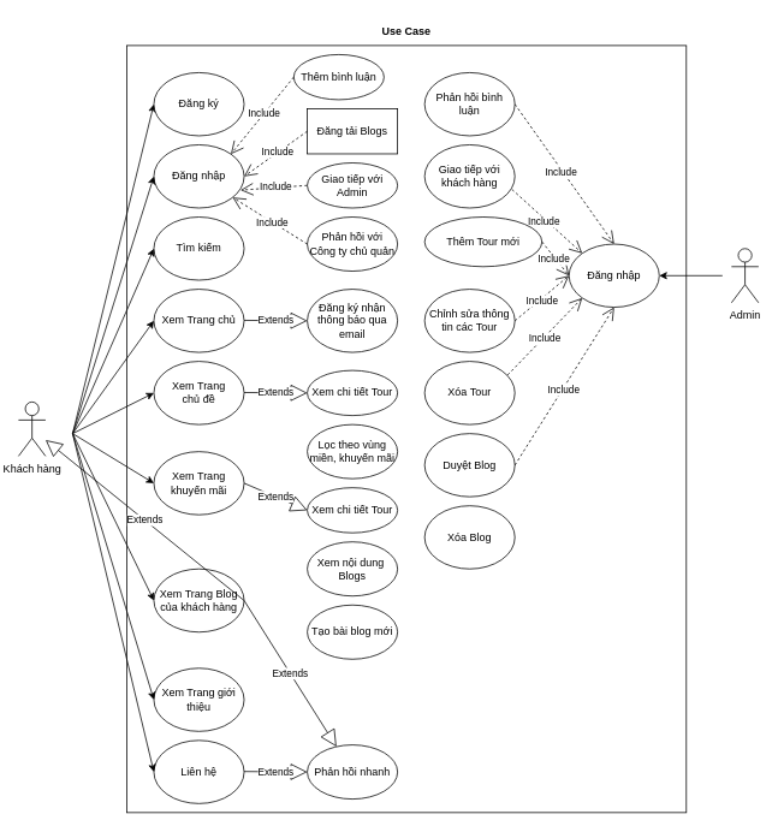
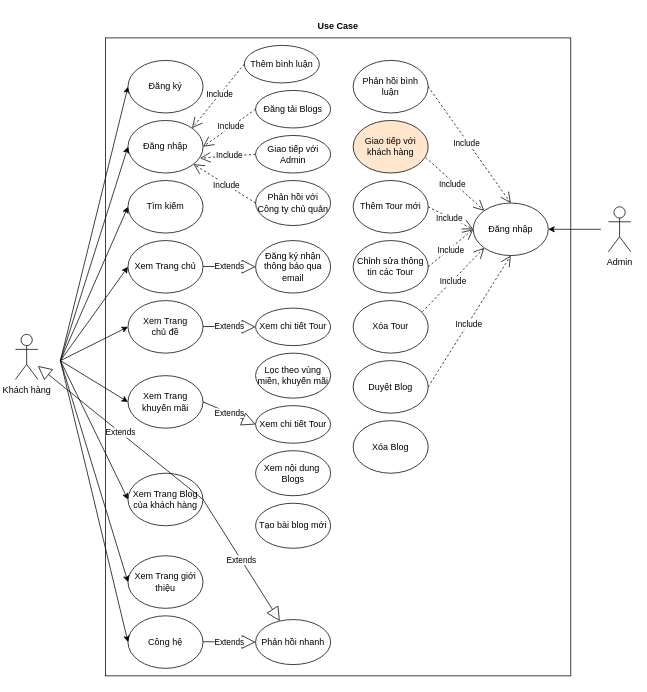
  <mxCell id="0" />
  <mxCell id="1" parent="0" />
  <mxCell id="2" value="" style="rounded=0;whiteSpace=wrap;html=1;" parent="1" vertex="1"><mxGeometry x="140" y="50" width="620" height="850" as="geometry" /></mxCell>
  <mxCell id="3" value="Khách hàng" style="shape=umlActor;verticalLabelPosition=bottom;verticalAlign=top;html=1;outlineConnect=0;" parent="1" vertex="1"><mxGeometry x="20" y="445" width="30" height="60" as="geometry" /></mxCell>
  <mxCell id="4" value="" style="endArrow=classic;html=1;entryX=0;entryY=0.5;entryDx=0;entryDy=0;" parent="1" target="5" edge="1"><mxGeometry width="50" height="50" relative="1" as="geometry"><mxPoint x="80" y="480" as="sourcePoint" /><mxPoint x="230" y="150" as="targetPoint" /></mxGeometry></mxCell>
  <mxCell id="5" value="Đăng ký" style="ellipse;whiteSpace=wrap;html=1;" parent="1" vertex="1"><mxGeometry x="170" y="80" width="100" height="70" as="geometry" /></mxCell>
  <mxCell id="6" value="Đăng nhập" style="ellipse;whiteSpace=wrap;html=1;" parent="1" vertex="1"><mxGeometry x="170" y="160" width="100" height="70" as="geometry" /></mxCell>
  <mxCell id="7" value="" style="endArrow=classic;html=1;entryX=0;entryY=0.5;entryDx=0;entryDy=0;" parent="1" target="6" edge="1"><mxGeometry width="50" height="50" relative="1" as="geometry"><mxPoint x="80" y="480" as="sourcePoint" /><mxPoint x="150" y="210" as="targetPoint" /></mxGeometry></mxCell>
  <mxCell id="8" value="Xem Trang &lt;br&gt;chủ đề" style="ellipse;whiteSpace=wrap;html=1;" parent="1" vertex="1"><mxGeometry x="170" y="400" width="100" height="70" as="geometry" /></mxCell>
  <mxCell id="9" value="Xem Trang chủ" style="ellipse;whiteSpace=wrap;html=1;" parent="1" vertex="1"><mxGeometry x="170" y="320" width="100" height="70" as="geometry" /></mxCell>
  <mxCell id="10" value="Xem Trang khuyến mãi" style="ellipse;whiteSpace=wrap;html=1;" parent="1" vertex="1"><mxGeometry x="170" y="500" width="100" height="70" as="geometry" /></mxCell>
  <mxCell id="11" value="Xem Trang Blog của khách hàng" style="ellipse;whiteSpace=wrap;html=1;" parent="1" vertex="1"><mxGeometry x="170" y="630" width="100" height="70" as="geometry" /></mxCell>
  <mxCell id="12" value="Xem Trang giới thiệu" style="ellipse;whiteSpace=wrap;html=1;" parent="1" vertex="1"><mxGeometry x="170" y="740" width="100" height="70" as="geometry" /></mxCell>
- <mxCell id="13" value="Liên hệ" style="ellipse;whiteSpace=wrap;html=1;" parent="1" vertex="1"><mxGeometry x="170" y="820" width="100" height="70" as="geometry" /></mxCell>
+ <mxCell id="13" value="Công hệ" style="ellipse;whiteSpace=wrap;html=1;" parent="1" vertex="1"><mxGeometry x="170" y="820" width="100" height="70" as="geometry" /></mxCell>
  <mxCell id="14" value="Tìm kiếm" style="ellipse;whiteSpace=wrap;html=1;" parent="1" vertex="1"><mxGeometry x="170" y="240" width="100" height="70" as="geometry" /></mxCell>
  <mxCell id="15" value="" style="endArrow=classic;html=1;entryX=0;entryY=0.5;entryDx=0;entryDy=0;" parent="1" target="14" edge="1"><mxGeometry width="50" height="50" relative="1" as="geometry"><mxPoint x="80" y="480" as="sourcePoint" /><mxPoint x="110" y="390" as="targetPoint" /></mxGeometry></mxCell>
  <mxCell id="16" value="" style="endArrow=classic;html=1;entryX=0;entryY=0.5;entryDx=0;entryDy=0;" parent="1" target="9" edge="1"><mxGeometry width="50" height="50" relative="1" as="geometry"><mxPoint x="80" y="480" as="sourcePoint" /><mxPoint x="50" y="455" as="targetPoint" /></mxGeometry></mxCell>
  <mxCell id="17" value="" style="endArrow=classic;html=1;entryX=0;entryY=0.5;entryDx=0;entryDy=0;" parent="1" target="8" edge="1"><mxGeometry width="50" height="50" relative="1" as="geometry"><mxPoint x="80" y="480" as="sourcePoint" /><mxPoint x="30" y="470" as="targetPoint" /></mxGeometry></mxCell>
  <mxCell id="18" value="" style="endArrow=classic;html=1;entryX=0;entryY=0.5;entryDx=0;entryDy=0;" parent="1" target="10" edge="1"><mxGeometry width="50" height="50" relative="1" as="geometry"><mxPoint x="80" y="480" as="sourcePoint" /><mxPoint x="50" y="560" as="targetPoint" /></mxGeometry></mxCell>
  <mxCell id="19" value="" style="endArrow=classic;html=1;entryX=0;entryY=0.5;entryDx=0;entryDy=0;" parent="1" target="11" edge="1"><mxGeometry width="50" height="50" relative="1" as="geometry"><mxPoint x="80" y="480" as="sourcePoint" /><mxPoint x="20" y="585" as="targetPoint" /></mxGeometry></mxCell>
  <mxCell id="20" value="" style="endArrow=classic;html=1;entryX=0;entryY=0.5;entryDx=0;entryDy=0;" parent="1" target="12" edge="1"><mxGeometry width="50" height="50" relative="1" as="geometry"><mxPoint x="80" y="480" as="sourcePoint" /><mxPoint x="20" y="620" as="targetPoint" /></mxGeometry></mxCell>
  <mxCell id="21" value="" style="endArrow=classic;html=1;entryX=0;entryY=0.5;entryDx=0;entryDy=0;" parent="1" target="13" edge="1"><mxGeometry width="50" height="50" relative="1" as="geometry"><mxPoint x="80" y="480" as="sourcePoint" /><mxPoint x="20" y="750" as="targetPoint" /></mxGeometry></mxCell>
  <mxCell id="22" value="Thêm bình luận" style="ellipse;whiteSpace=wrap;html=1;" parent="1" vertex="1"><mxGeometry x="325" y="60" width="100" height="50" as="geometry" /></mxCell>
  <mxCell id="23" value="Include" style="endArrow=open;endSize=12;dashed=1;html=1;entryX=1;entryY=0;entryDx=0;entryDy=0;exitX=0;exitY=0.5;exitDx=0;exitDy=0;" parent="1" source="22" target="6" edge="1"><mxGeometry x="-0.062" width="160" relative="1" as="geometry"><mxPoint x="305" y="274.5" as="sourcePoint" /><mxPoint x="465" y="274.5" as="targetPoint" /><mxPoint as="offset" /></mxGeometry></mxCell>
- <mxCell id="24" value="Đăng tải Blogs" style="whiteSpace=wrap;html=1;rounded=0;" parent="1" vertex="1"><mxGeometry x="340" y="120" width="100" height="50" as="geometry" /></mxCell>
+ <mxCell id="24" value="Đăng tải Blogs" style="ellipse;whiteSpace=wrap;html=1;" parent="1" vertex="1"><mxGeometry x="340" y="120" width="100" height="50" as="geometry" /></mxCell>
  <mxCell id="25" value="Include" style="endArrow=open;endSize=12;dashed=1;html=1;entryX=1;entryY=0.5;entryDx=0;entryDy=0;exitX=0;exitY=0.5;exitDx=0;exitDy=0;" parent="1" source="24" target="6" edge="1"><mxGeometry x="-0.062" width="160" relative="1" as="geometry"><mxPoint x="390" y="270" as="sourcePoint" /><mxPoint x="310" y="320" as="targetPoint" /><mxPoint as="offset" /></mxGeometry></mxCell>
  <mxCell id="26" value="Include" style="endArrow=open;endSize=12;dashed=1;html=1;exitX=0;exitY=0.5;exitDx=0;exitDy=0;entryX=0.96;entryY=0.717;entryDx=0;entryDy=0;entryPerimeter=0;" parent="1" source="27" target="6" edge="1"><mxGeometry x="-0.062" width="160" relative="1" as="geometry"><mxPoint x="340" y="260" as="sourcePoint" /><mxPoint x="267" y="210" as="targetPoint" /><mxPoint as="offset" /></mxGeometry></mxCell>
  <mxCell id="27" value="Giao tiếp với Admin" style="ellipse;whiteSpace=wrap;html=1;" parent="1" vertex="1"><mxGeometry x="340" y="180" width="100" height="50" as="geometry" /></mxCell>
  <mxCell id="28" value="Phản hồi với Công ty chủ quản" style="ellipse;whiteSpace=wrap;html=1;" parent="1" vertex="1"><mxGeometry x="340" y="240" width="100" height="60" as="geometry" /></mxCell>
  <mxCell id="29" value="Include" style="endArrow=open;endSize=12;dashed=1;html=1;exitX=0;exitY=0.5;exitDx=0;exitDy=0;" parent="1" source="28" target="6" edge="1"><mxGeometry x="-0.062" width="160" relative="1" as="geometry"><mxPoint x="354" y="297.4" as="sourcePoint" /><mxPoint x="270" y="252.59" as="targetPoint" /><mxPoint as="offset" /></mxGeometry></mxCell>
  <mxCell id="30" value="Admin" style="shape=umlActor;verticalLabelPosition=bottom;verticalAlign=top;html=1;outlineConnect=0;" parent="1" vertex="1"><mxGeometry x="810" y="275" width="30" height="60" as="geometry" /></mxCell>
  <mxCell id="31" value="Đăng nhập" style="ellipse;whiteSpace=wrap;html=1;" parent="1" vertex="1"><mxGeometry x="630" y="270" width="100" height="70" as="geometry" /></mxCell>
  <mxCell id="32" value="" style="endArrow=classic;html=1;" parent="1" target="31" edge="1"><mxGeometry width="50" height="50" relative="1" as="geometry"><mxPoint x="800" y="305" as="sourcePoint" /><mxPoint x="460" y="395" as="targetPoint" /></mxGeometry></mxCell>
  <mxCell id="33" value="Phản hồi bình luận" style="ellipse;whiteSpace=wrap;html=1;" parent="1" vertex="1"><mxGeometry x="470" y="80" width="100" height="70" as="geometry" /></mxCell>
  <mxCell id="34" value="Include" style="endArrow=open;endSize=12;dashed=1;html=1;entryX=0.5;entryY=0;entryDx=0;entryDy=0;exitX=1;exitY=0.5;exitDx=0;exitDy=0;" parent="1" source="33" target="31" edge="1"><mxGeometry x="-0.042" y="-2" width="160" relative="1" as="geometry"><mxPoint x="650" y="430" as="sourcePoint" /><mxPoint x="810" y="430" as="targetPoint" /><mxPoint as="offset" /></mxGeometry></mxCell>
- <mxCell id="35" value="Giao tiếp với khách hàng" style="ellipse;whiteSpace=wrap;html=1;" parent="1" vertex="1"><mxGeometry x="470" y="160" width="100" height="70" as="geometry" /></mxCell>
+ <mxCell id="35" value="Giao tiếp với khách hàng" style="ellipse;whiteSpace=wrap;html=1;fillColor=#ffe6cc;" parent="1" vertex="1"><mxGeometry x="470" y="160" width="100" height="70" as="geometry" /></mxCell>
  <mxCell id="36" value="Include" style="endArrow=open;endSize=12;dashed=1;html=1;exitX=0.968;exitY=0.706;exitDx=0;exitDy=0;entryX=0;entryY=0;entryDx=0;entryDy=0;exitPerimeter=0;" parent="1" source="35" target="31" edge="1"><mxGeometry x="-0.042" y="-2" width="160" relative="1" as="geometry"><mxPoint x="690" y="460" as="sourcePoint" /><mxPoint x="630" y="395" as="targetPoint" /><mxPoint as="offset" /></mxGeometry></mxCell>
- <mxCell id="37" value="Thêm Tour mới" style="ellipse;whiteSpace=wrap;html=1;" parent="1" vertex="1"><mxGeometry x="470" y="240" width="130" height="55" as="geometry" /></mxCell>
+ <mxCell id="37" value="Thêm Tour mới" style="ellipse;whiteSpace=wrap;html=1;" parent="1" vertex="1"><mxGeometry x="470" y="240" width="100" height="70" as="geometry" /></mxCell>
  <mxCell id="38" value="Include" style="endArrow=open;endSize=12;dashed=1;html=1;entryX=0;entryY=0.5;entryDx=0;entryDy=0;exitX=1;exitY=0.5;exitDx=0;exitDy=0;" parent="1" source="37" target="31" edge="1"><mxGeometry x="-0.042" y="-2" width="160" relative="1" as="geometry"><mxPoint x="570" y="280" as="sourcePoint" /><mxPoint x="624" y="487.99" as="targetPoint" /><mxPoint as="offset" /></mxGeometry></mxCell>
  <mxCell id="39" value="Chỉnh sửa thông tin các Tour" style="ellipse;whiteSpace=wrap;html=1;" parent="1" vertex="1"><mxGeometry x="470" y="320" width="100" height="70" as="geometry" /></mxCell>
  <mxCell id="40" value="Include" style="endArrow=open;endSize=12;dashed=1;html=1;exitX=1;exitY=0.5;exitDx=0;exitDy=0;entryX=0;entryY=0.5;entryDx=0;entryDy=0;" parent="1" source="39" target="31" edge="1"><mxGeometry x="-0.042" y="-2" width="160" relative="1" as="geometry"><mxPoint x="680" y="475" as="sourcePoint" /><mxPoint x="600" y="500" as="targetPoint" /><mxPoint as="offset" /></mxGeometry></mxCell>
  <mxCell id="41" value="Xóa Tour" style="ellipse;whiteSpace=wrap;html=1;" parent="1" vertex="1"><mxGeometry x="470" y="400" width="100" height="70" as="geometry" /></mxCell>
  <mxCell id="42" value="Include" style="endArrow=open;endSize=12;dashed=1;html=1;exitX=0.92;exitY=0.214;exitDx=0;exitDy=0;entryX=0;entryY=1;entryDx=0;entryDy=0;exitPerimeter=0;" parent="1" source="41" target="31" edge="1"><mxGeometry x="-0.042" y="-2" width="160" relative="1" as="geometry"><mxPoint x="711.21" y="536.9" as="sourcePoint" /><mxPoint x="624.001" y="500.004" as="targetPoint" /><mxPoint as="offset" /></mxGeometry></mxCell>
  <mxCell id="43" value="Duyệt Blog" style="ellipse;whiteSpace=wrap;html=1;" parent="1" vertex="1"><mxGeometry x="470" y="480" width="100" height="70" as="geometry" /></mxCell>
  <mxCell id="44" value="Include" style="endArrow=open;endSize=12;dashed=1;html=1;exitX=1;exitY=0.5;exitDx=0;exitDy=0;entryX=0.5;entryY=1;entryDx=0;entryDy=0;" parent="1" source="43" target="31" edge="1"><mxGeometry x="-0.042" y="-2" width="160" relative="1" as="geometry"><mxPoint x="712.05" y="615.98" as="sourcePoint" /><mxPoint x="609.997" y="510.002" as="targetPoint" /><mxPoint as="offset" /></mxGeometry></mxCell>
  <mxCell id="45" value="Use Case" style="text;align=center;fontStyle=1;verticalAlign=middle;spacingLeft=3;spacingRight=3;strokeColor=none;rotatable=0;points=[[0,0.5],[1,0.5]];portConstraint=eastwest;" parent="1" vertex="1"><mxGeometry x="410" y="20" width="80" height="26" as="geometry" /></mxCell>
  <mxCell id="46" value="Lọc theo vùng miền, khuyến mãi" style="ellipse;whiteSpace=wrap;html=1;" parent="1" vertex="1"><mxGeometry x="340" y="470" width="100" height="60" as="geometry" /></mxCell>
  <mxCell id="47" value="Extends" style="endArrow=block;endSize=16;endFill=0;html=1;exitX=1;exitY=0.5;exitDx=0;exitDy=0;" parent="1" edge="1" target="51" source="11"><mxGeometry width="160" relative="1" as="geometry"><mxPoint x="270" y="614.5" as="sourcePoint" /><mxPoint x="340" y="615" as="targetPoint" /></mxGeometry></mxCell>
  <mxCell id="48" value="Xem nội dung&amp;nbsp;&lt;br&gt;Blogs" style="ellipse;whiteSpace=wrap;html=1;" parent="1" vertex="1"><mxGeometry x="340" y="600" width="100" height="60" as="geometry" /></mxCell>
  <mxCell id="49" value="Xem chi tiết Tour" style="ellipse;whiteSpace=wrap;html=1;" parent="1" vertex="1"><mxGeometry x="340" y="410" width="100" height="50" as="geometry" /></mxCell>
  <mxCell id="50" value="Extends" style="endArrow=block;endSize=16;endFill=0;html=1;" parent="1" edge="1"><mxGeometry width="160" relative="1" as="geometry"><mxPoint x="270" y="854.5" as="sourcePoint" /><mxPoint x="340" y="855" as="targetPoint" /></mxGeometry></mxCell>
  <mxCell id="51" value="Phản hồi nhanh" style="ellipse;whiteSpace=wrap;html=1;" parent="1" vertex="1"><mxGeometry x="340" y="825" width="100" height="60" as="geometry" /></mxCell>
  <mxCell id="52" value="Xem chi tiết Tour" style="ellipse;whiteSpace=wrap;html=1;" parent="1" vertex="1"><mxGeometry x="340" y="540" width="100" height="50" as="geometry" /></mxCell>
  <mxCell id="53" value="Extends" style="endArrow=block;endSize=16;endFill=0;html=1;entryX=0;entryY=0.5;entryDx=0;entryDy=0;" parent="1" edge="1" target="49"><mxGeometry width="160" relative="1" as="geometry"><mxPoint x="270" y="434.5" as="sourcePoint" /><mxPoint x="340" y="435" as="targetPoint" /></mxGeometry></mxCell>
  <mxCell id="54" value="Xóa Blog" style="ellipse;whiteSpace=wrap;html=1;" vertex="1" parent="1"><mxGeometry x="470" y="560" width="100" height="70" as="geometry" /></mxCell>
  <mxCell id="55" value="Extends" style="endArrow=block;endSize=16;endFill=0;html=1;entryX=0;entryY=0.5;entryDx=0;entryDy=0;exitX=1;exitY=0.5;exitDx=0;exitDy=0;" edge="1" parent="1" source="10" target="52"><mxGeometry width="160" relative="1" as="geometry"><mxPoint x="270" y="524.5" as="sourcePoint" /><mxPoint x="340" y="525" as="targetPoint" /></mxGeometry></mxCell>
  <mxCell id="56" value="Tạo bài blog mới" style="ellipse;whiteSpace=wrap;html=1;" vertex="1" parent="1"><mxGeometry x="340" y="670" width="100" height="60" as="geometry" /></mxCell>
  <mxCell id="57" value="Extends" style="endArrow=block;endSize=16;endFill=0;html=1;exitX=1;exitY=0.5;exitDx=0;exitDy=0;" edge="1" parent="1" source="11" target="3"><mxGeometry width="160" relative="1" as="geometry"><mxPoint x="270" y="705" as="sourcePoint" /><mxPoint x="340" y="675" as="targetPoint" /></mxGeometry></mxCell>
  <mxCell id="58" value="Đăng ký nhận thông báo qua email" style="ellipse;whiteSpace=wrap;html=1;" vertex="1" parent="1"><mxGeometry x="340" y="320" width="100" height="70" as="geometry" /></mxCell>
  <mxCell id="59" value="Extends" style="endArrow=block;endSize=16;endFill=0;html=1;entryX=0;entryY=0.5;entryDx=0;entryDy=0;" edge="1" parent="1"><mxGeometry width="160" relative="1" as="geometry"><mxPoint x="270" y="354.5" as="sourcePoint" /><mxPoint x="340" y="355" as="targetPoint" /></mxGeometry></mxCell>
